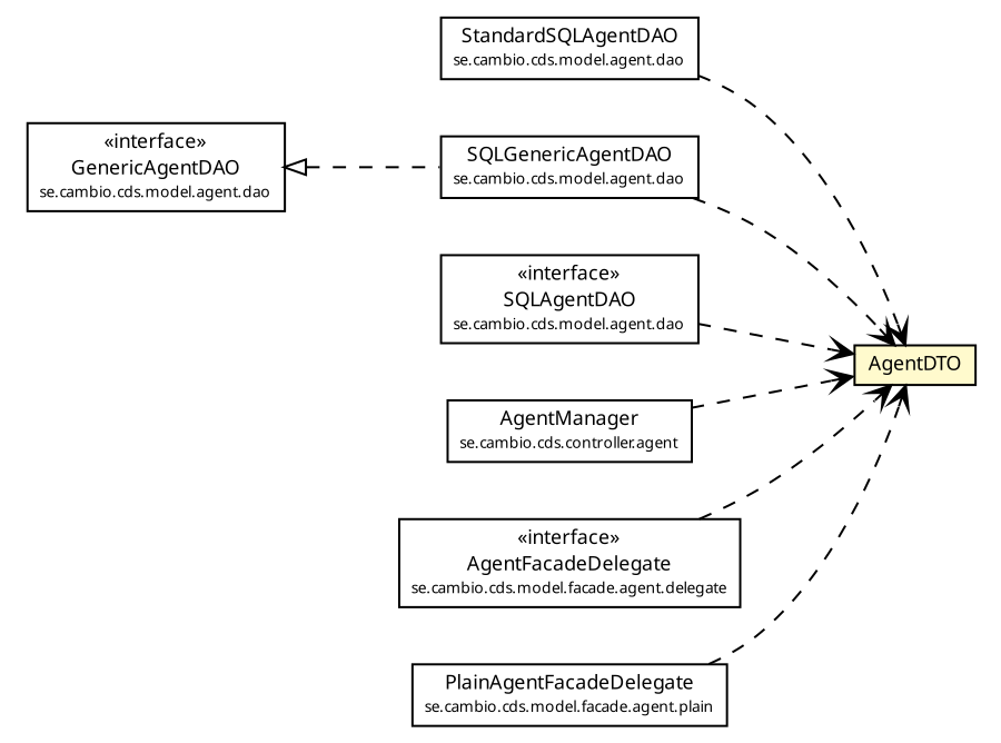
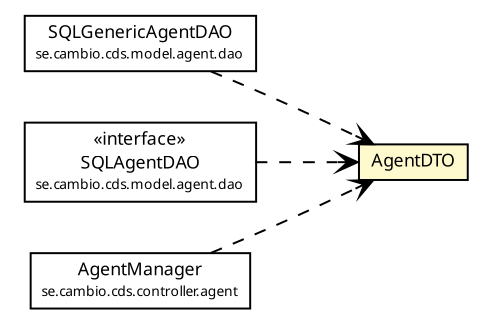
  digraph {
    nodesep=0.25
    rankdir=LR
    ranksep=0.5
    node [fontcolor=black fontname="Trebuchet MS" fontsize=9.0 shape=plaintext]
    edge [arrowhead=open color=black fontcolor=black fontname="Trebuchet MS" fontsize=10.0 headport=p labelfontname="Trebuchet MS" labelfontsize=10 style=dashed tailport=p]
    n1 [label=<<table title="se.cambio.cds.model.agent.dto.AgentDTO" border="0" cellborder="1" cellspacing="0" cellpadding="2" port="p" bgcolor="lemonChiffon" href="./AgentDTO.html"> 		<tr><td><table border="0" cellspacing="0" cellpadding="1"> <tr><td align="center" balign="center"><font face="Trebuchet MS"> AgentDTO </font></td></tr> 		</table></td></tr> 		</table>>]
-   n2 [label=<<table title="se.cambio.cds.model.agent.dao.StandardSQLAgentDAO" border="0" cellborder="1" cellspacing="0" cellpadding="2" port="p" href="../dao/StandardSQLAgentDAO.html"> 		<tr><td><table border="0" cellspacing="0" cellpadding="1"> <tr><td align="center" balign="center"><font face="Trebuchet MS"> StandardSQLAgentDAO </font></td></tr> <tr><td align="center" balign="center"><font face="Trebuchet MS" point-size="7.0"> se.cambio.cds.model.agent.dao </font></td></tr> 		</table></td></tr> 		</table>>]
    n3 [label=<<table title="se.cambio.cds.model.agent.dao.SQLGenericAgentDAO" border="0" cellborder="1" cellspacing="0" cellpadding="2" port="p" href="../dao/SQLGenericAgentDAO.html"> 		<tr><td><table border="0" cellspacing="0" cellpadding="1"> <tr><td align="center" balign="center"><font face="Trebuchet MS"> SQLGenericAgentDAO </font></td></tr> <tr><td align="center" balign="center"><font face="Trebuchet MS" point-size="7.0"> se.cambio.cds.model.agent.dao </font></td></tr> 		</table></td></tr> 		</table>>]
    n4 [label=<<table title="se.cambio.cds.model.agent.dao.SQLAgentDAO" border="0" cellborder="1" cellspacing="0" cellpadding="2" port="p" href="../dao/SQLAgentDAO.html"> 		<tr><td><table border="0" cellspacing="0" cellpadding="1"> <tr><td align="center" balign="center"> &#171;interface&#187; </td></tr> <tr><td align="center" balign="center"><font face="Trebuchet MS"> SQLAgentDAO </font></td></tr> <tr><td align="center" balign="center"><font face="Trebuchet MS" point-size="7.0"> se.cambio.cds.model.agent.dao </font></td></tr> 		</table></td></tr> 		</table>>]
-   n5 [label=<<table title="se.cambio.cds.model.agent.dao.GenericAgentDAO" border="0" cellborder="1" cellspacing="0" cellpadding="2" port="p" href="../dao/GenericAgentDAO.html"> 		<tr><td><table border="0" cellspacing="0" cellpadding="1"> <tr><td align="center" balign="center"> &#171;interface&#187; </td></tr> <tr><td align="center" balign="center"><font face="Trebuchet MS"> GenericAgentDAO </font></td></tr> <tr><td align="center" balign="center"><font face="Trebuchet MS" point-size="7.0"> se.cambio.cds.model.agent.dao </font></td></tr> 		</table></td></tr> 		</table>>]
    n6 [label=<<table title="se.cambio.cds.controller.agent.AgentManager" border="0" cellborder="1" cellspacing="0" cellpadding="2" port="p" href="../../../controller/agent/AgentManager.html"> 		<tr><td><table border="0" cellspacing="0" cellpadding="1"> <tr><td align="center" balign="center"><font face="Trebuchet MS"> AgentManager </font></td></tr> <tr><td align="center" balign="center"><font face="Trebuchet MS" point-size="7.0"> se.cambio.cds.controller.agent </font></td></tr> 		</table></td></tr> 		</table>>]
-   n7 [label=<<table title="se.cambio.cds.model.facade.agent.delegate.AgentFacadeDelegate" border="0" cellborder="1" cellspacing="0" cellpadding="2" port="p" href="../../facade/agent/delegate/AgentFacadeDelegate.html"> 		<tr><td><table border="0" cellspacing="0" cellpadding="1"> <tr><td align="center" balign="center"> &#171;interface&#187; </td></tr> <tr><td align="center" balign="center"><font face="Trebuchet MS"> AgentFacadeDelegate </font></td></tr> <tr><td align="center" balign="center"><font face="Trebuchet MS" point-size="7.0"> se.cambio.cds.model.facade.agent.delegate </font></td></tr> 		</table></td></tr> 		</table>>]
-   n8 [label=<<table title="se.cambio.cds.model.facade.agent.plain.PlainAgentFacadeDelegate" border="0" cellborder="1" cellspacing="0" cellpadding="2" port="p" href="../../facade/agent/plain/PlainAgentFacadeDelegate.html"> 		<tr><td><table border="0" cellspacing="0" cellpadding="1"> <tr><td align="center" balign="center"><font face="Trebuchet MS"> PlainAgentFacadeDelegate </font></td></tr> <tr><td align="center" balign="center"><font face="Trebuchet MS" point-size="7.0"> se.cambio.cds.model.facade.agent.plain </font></td></tr> 		</table></td></tr> 		</table>>]
-   n2 -> n1
    n3 -> n1
    n4 -> n1
-   n5 -> n3 [arrowtail=empty dir=back fontsize=10 arrowhead="" color="" fontcolor=""]
    n6 -> n1
-   n7 -> n1
-   n8 -> n1
  }
